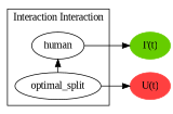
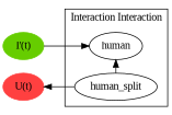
  digraph {
    fontname="Liberation Serif"
    rankdir=LR
    node [fontname="Liberation Serif"]
    edge [fontname="Liberation Serif"]
    n1 [color=chartreuse3 label="I'(t)" style=filled]
    n2 [color=brown1 label="U(t)" style=filled]
-   optimal_split
+   optimal_split [label=human_split]
    human
    subgraph sub_1 {
      rank=same
      n1
      n2
    }
    subgraph cluster_2 {
      label="Interaction Interaction"
      subgraph sub_3 {
        label="Human Interaction"
        rank=same
        optimal_split
        human
      }
    }
    optimal_split -> n2
    optimal_split -> human
-   human -> n1
+   n1 -> human
  }
